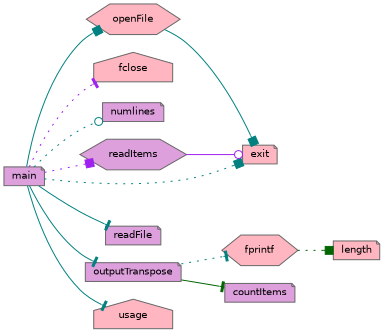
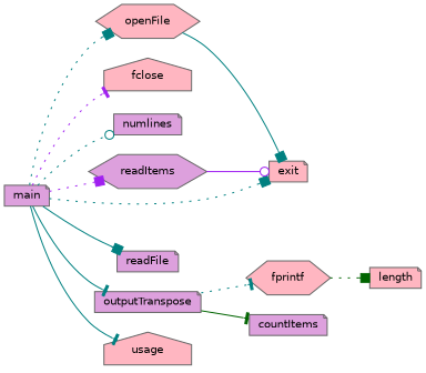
  digraph {
    fontname="DejaVu Sans"
    rankdir=LR
    node [color=grey40 fillcolor=plum fontname="DejaVu Sans" fontsize=10 shape=note style=filled]
    edge [arrowhead=tee color=teal fontname="DejaVu Sans" fontsize=10 labelfontname=Helvetica labelfontsize=10 style=solid]
    n1 [color=gray40 fontcolor=black height=0.2 label=main width=0.4]
    n2 [fillcolor=lightpink height=0.2 label=exit width=0.4]
    n3 [fillcolor=lightpink height=0.2 label=fclose shape=house width=0.4]
    n4 [height=0.2 label=numlines width=0.4]
    n5 [fillcolor=lightpink height=0.2 label=openFile shape=hexagon width=0.4]
    n6 [height=0.2 label=outputTranspose width=0.4]
    n7 [height=0.2 label=readFile width=0.4]
    n8 [height=0.2 label=readItems shape=hexagon width=0.4]
    n9 [fillcolor=lightpink height=0.2 label=usage shape=house width=0.4]
    n10 [height=0.2 label=countItems width=0.4]
    n11 [fillcolor=lightpink height=0.2 label=fprintf shape=hexagon width=0.4]
    n12 [fillcolor=lightpink height=0.2 label=length width=0.4]
    n1 -> n2 [arrowhead=box style=dotted]
    n1 -> n3 [color=purple style=dotted]
    n1 -> n4 [arrowhead=odot style=dotted]
-   n1 -> n5 [arrowhead=box]
+   n1 -> n5 [arrowhead=box style=dotted]
    n1 -> n6
-   n1 -> n7
+   n1 -> n7 [arrowhead=box]
    n1 -> n8 [arrowhead=box color=purple style=dotted]
    n1 -> n9
    n5 -> n2 [arrowhead=box]
    n6 -> n10 [color=darkgreen]
    n6 -> n11 [style=dotted]
    n8 -> n2 [arrowhead=odot color=purple]
    n11 -> n12 [arrowhead=box color=darkgreen style=dotted]
  }
